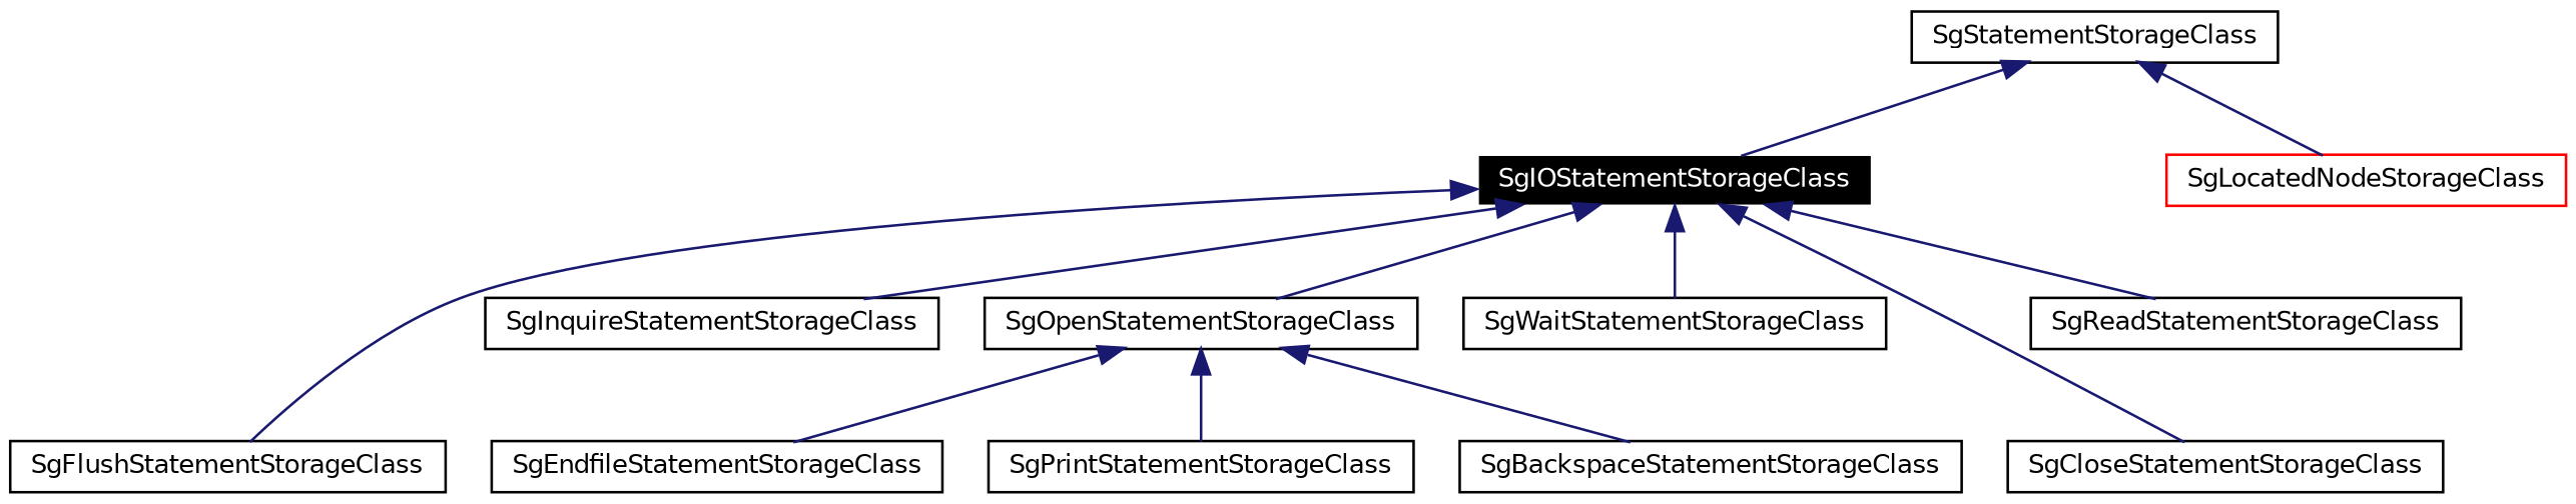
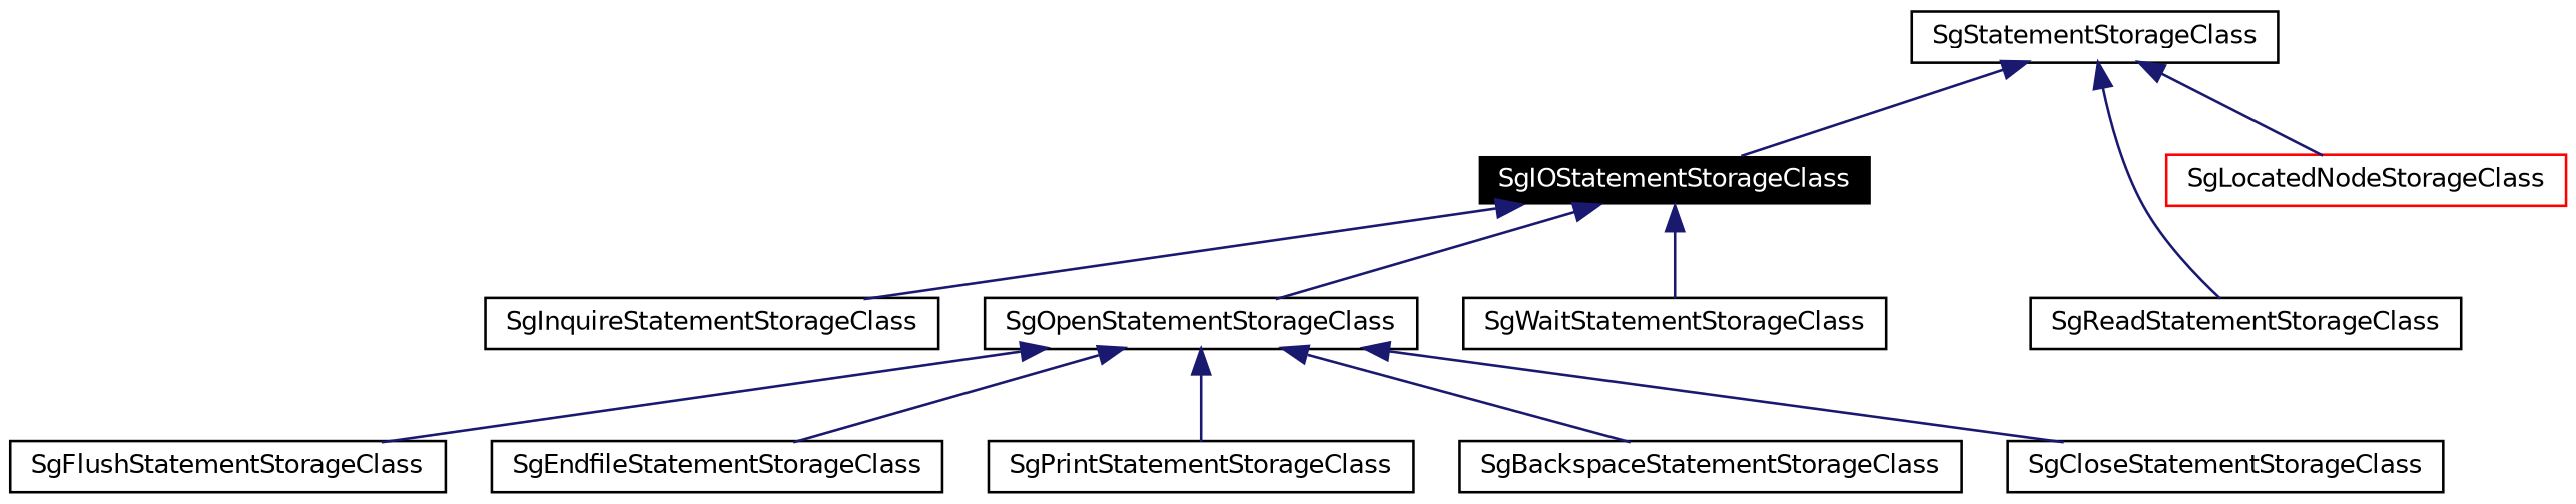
  digraph {
    node [color=black fontname=Helvetica fontsize=10 shape=record]
    edge [color=midnightblue dir=back fontname=Helvetica fontsize=10 labelfontname=Helvetica labelfontsize=10 style=solid]
    n1 [color=white fillcolor=black fontcolor=white height=0.2 label=SgIOStatementStorageClass style=filled width=0.4]
    n2 [height=0.2 label=SgCloseStatementStorageClass width=0.4]
    n3 [height=0.2 label=SgFlushStatementStorageClass width=0.4]
    n4 [height=0.2 label=SgInquireStatementStorageClass width=0.4]
    n5 [height=0.2 label=SgOpenStatementStorageClass width=0.4]
    n6 [height=0.2 label=SgReadStatementStorageClass width=0.4]
    n7 [height=0.2 label=SgWaitStatementStorageClass width=0.4]
    n8 [height=0.2 label=SgBackspaceStatementStorageClass width=0.4]
    n9 [height=0.2 label=SgEndfileStatementStorageClass width=0.4]
    n10 [height=0.2 label=SgPrintStatementStorageClass width=0.4]
    n11 [height=0.2 label=SgStatementStorageClass width=0.4]
    n12 [color=red height=0.2 label=SgLocatedNodeStorageClass width=0.4]
-   n1 -> n2
-   n1 -> n3
+   n5 -> n2
+   n5 -> n3
    n1 -> n4
    n1 -> n5
-   n1 -> n6
+   n11 -> n6
    n1 -> n7
    n5 -> n8
    n5 -> n9
    n5 -> n10
    n11 -> n1
    n11 -> n12
  }
